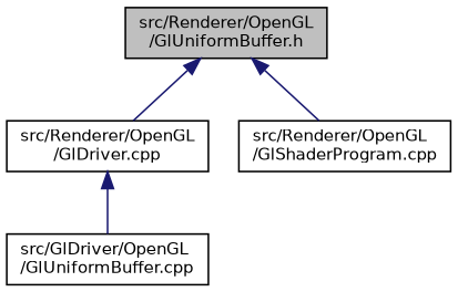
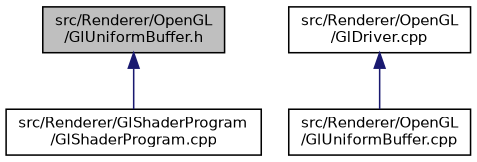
  digraph {
    node [color=black fillcolor=white fontname=Helvetica fontsize=10 shape=record style=filled]
    edge [color=midnightblue dir=back fontname=Helvetica fontsize=10 labelfontname=Helvetica labelfontsize=10 style=solid]
    n1 [fillcolor=grey75 fontcolor=black height=0.2 label="src/Renderer/OpenGL\l/GlUniformBuffer.h" width=0.4]
    n2 [height=0.2 label="src/Renderer/OpenGL\l/GlDriver.cpp" width=0.4]
-   n3 [height=0.2 label="src/Renderer/OpenGL\l/GlShaderProgram.cpp" width=0.4]
-   n4 [height=0.2 label="src/GlDriver/OpenGL\l/GlUniformBuffer.cpp" width=0.4]
-   n1 -> n2
+   n3 [height=0.2 label="src/Renderer/GlShaderProgram\l/GlShaderProgram.cpp" width=0.4]
+   n4 [height=0.2 label="src/Renderer/OpenGL\l/GlUniformBuffer.cpp" width=0.4]
    n1 -> n3
    n2 -> n4
  }
